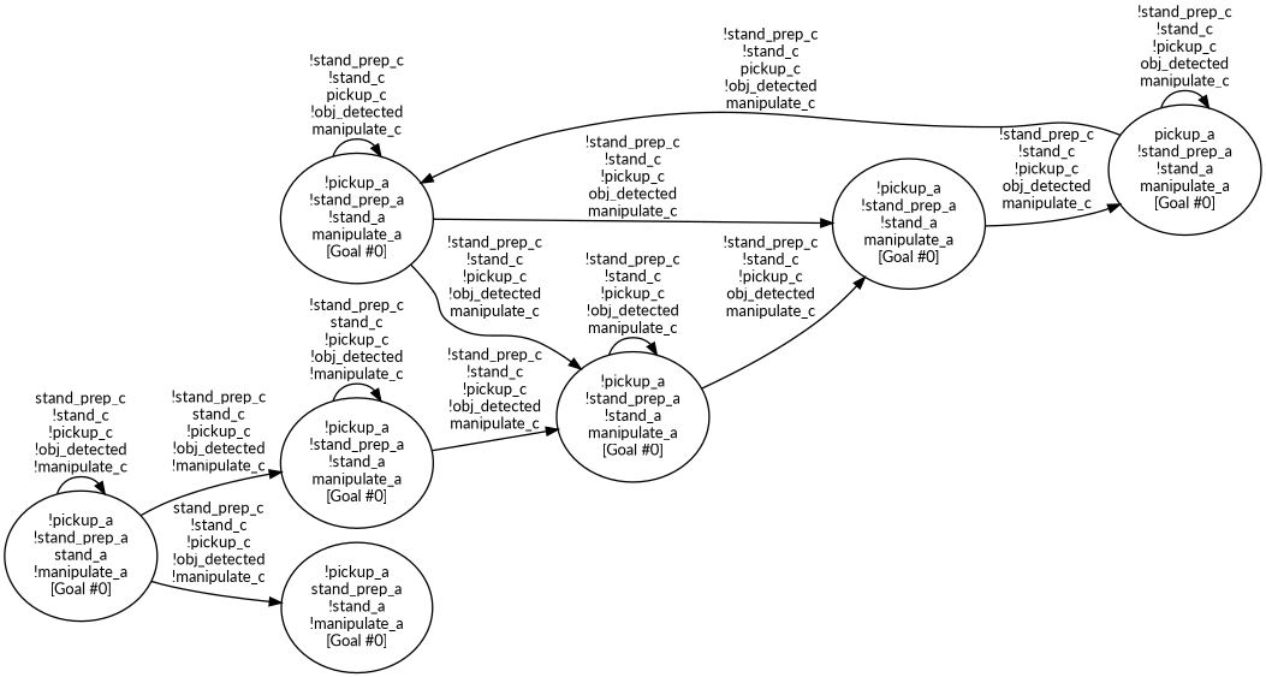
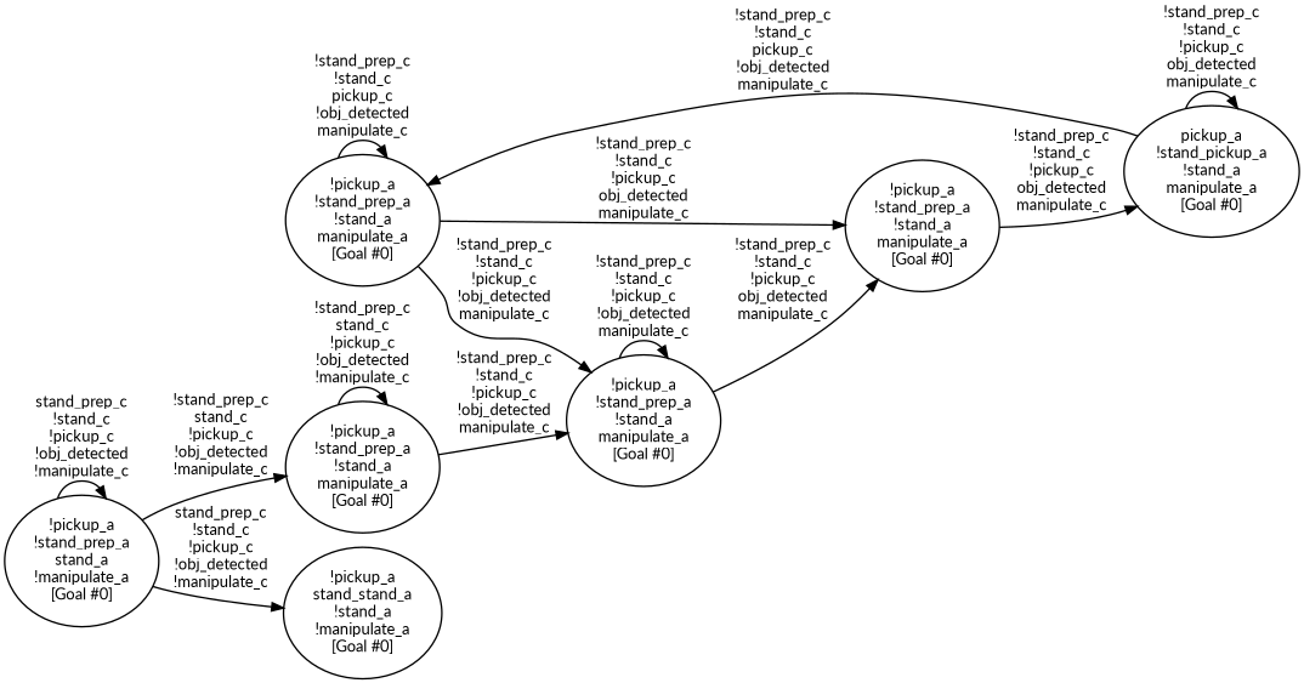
  digraph {
    fontname=Lato
    rankdir=LR
    node [fontname=Lato fontsize=20 style=bold]
    edge [arrowsize=1.5 fontname=Lato fontsize=20 style=bold]
    n1 [height=0 label="!pickup_a\n!stand_prep_a\n!stand_a\nmanipulate_a\n[Goal #0]" width=0]
    n2 [height=0 label="!pickup_a\n!stand_prep_a\n!stand_a\nmanipulate_a\n[Goal #0]" width=0]
    n3 [height=0 label="!pickup_a\n!stand_prep_a\n!stand_a\nmanipulate_a\n[Goal #0]" width=0]
-   n4 [height=0 label="pickup_a\n!stand_prep_a\n!stand_a\nmanipulate_a\n[Goal #0]" width=0]
+   n4 [height=0 label="pickup_a\n!stand_pickup_a\n!stand_a\nmanipulate_a\n[Goal #0]" width=0]
    n5 [height=0 label="!pickup_a\n!stand_prep_a\n!stand_a\nmanipulate_a\n[Goal #0]" width=0]
    n6 [height=0 label="!pickup_a\n!stand_prep_a\nstand_a\n!manipulate_a\n[Goal #0]" width=0]
-   n7 [height=0 label="!pickup_a\nstand_prep_a\n!stand_a\n!manipulate_a\n[Goal #0]" width=0]
+   n7 [height=0 label="!pickup_a\nstand_stand_a\n!stand_a\n!manipulate_a\n[Goal #0]" width=0]
    n1 -> n1 [label="!stand_prep_c\n!stand_c\npickup_c\n!obj_detected\nmanipulate_c"]
    n1 -> n2 [label="!stand_prep_c\n!stand_c\n!pickup_c\nobj_detected\nmanipulate_c"]
    n1 -> n3 [label="!stand_prep_c\n!stand_c\n!pickup_c\n!obj_detected\nmanipulate_c"]
    n2 -> n4 [label="!stand_prep_c\n!stand_c\n!pickup_c\nobj_detected\nmanipulate_c"]
    n3 -> n2 [label="!stand_prep_c\n!stand_c\n!pickup_c\nobj_detected\nmanipulate_c"]
    n3 -> n3 [label="!stand_prep_c\n!stand_c\n!pickup_c\n!obj_detected\nmanipulate_c"]
    n4 -> n1 [label="!stand_prep_c\n!stand_c\npickup_c\n!obj_detected\nmanipulate_c"]
    n4 -> n4 [label="!stand_prep_c\n!stand_c\n!pickup_c\nobj_detected\nmanipulate_c"]
    n5 -> n3 [label="!stand_prep_c\n!stand_c\n!pickup_c\n!obj_detected\nmanipulate_c"]
    n5 -> n5 [label="!stand_prep_c\nstand_c\n!pickup_c\n!obj_detected\n!manipulate_c"]
    n6 -> n5 [label="!stand_prep_c\nstand_c\n!pickup_c\n!obj_detected\n!manipulate_c"]
    n6 -> n6 [label="stand_prep_c\n!stand_c\n!pickup_c\n!obj_detected\n!manipulate_c"]
    n6 -> n7 [label="stand_prep_c\n!stand_c\n!pickup_c\n!obj_detected\n!manipulate_c"]
  }
